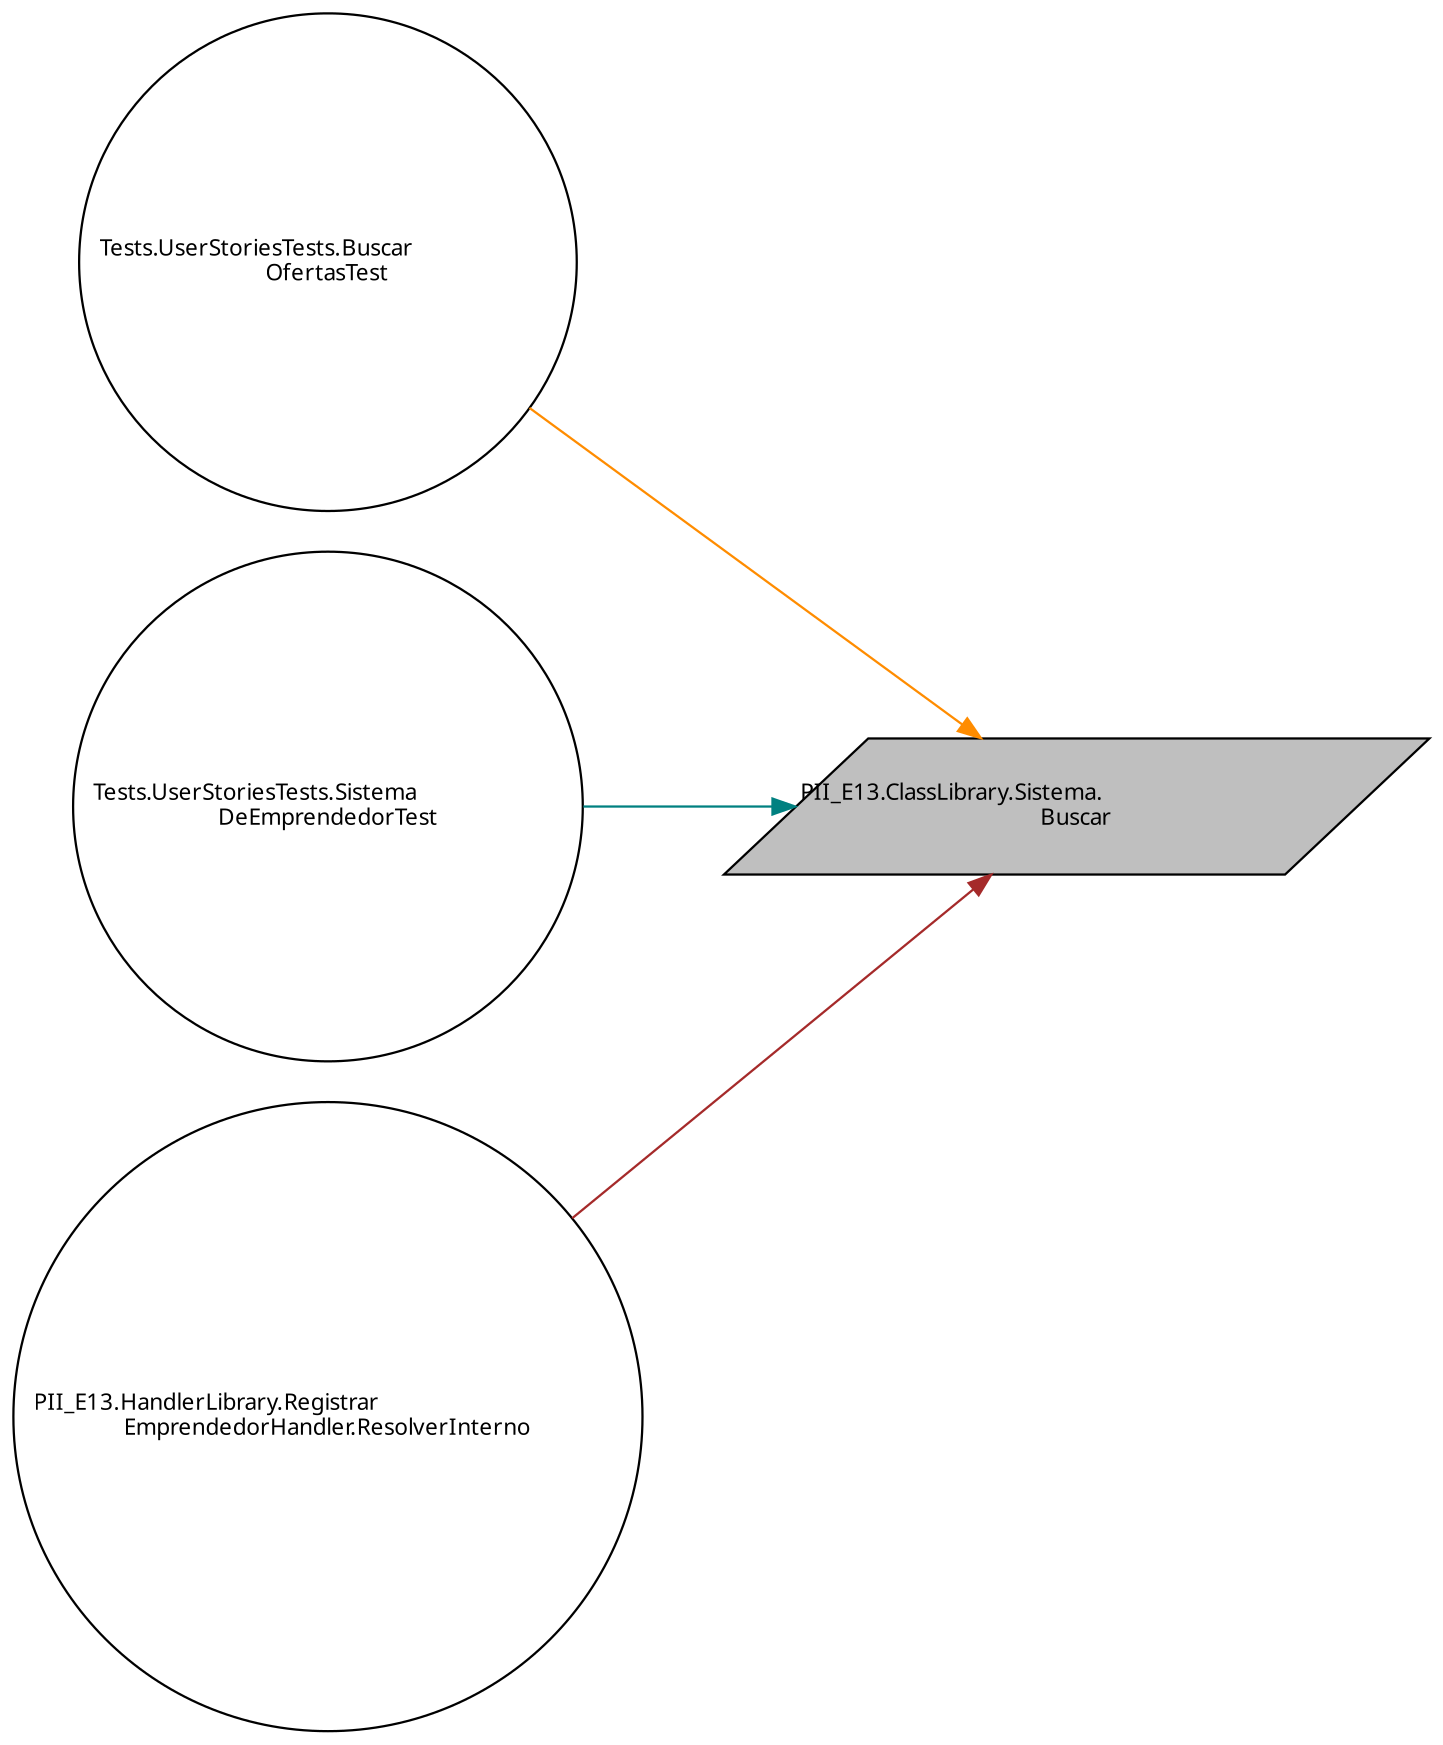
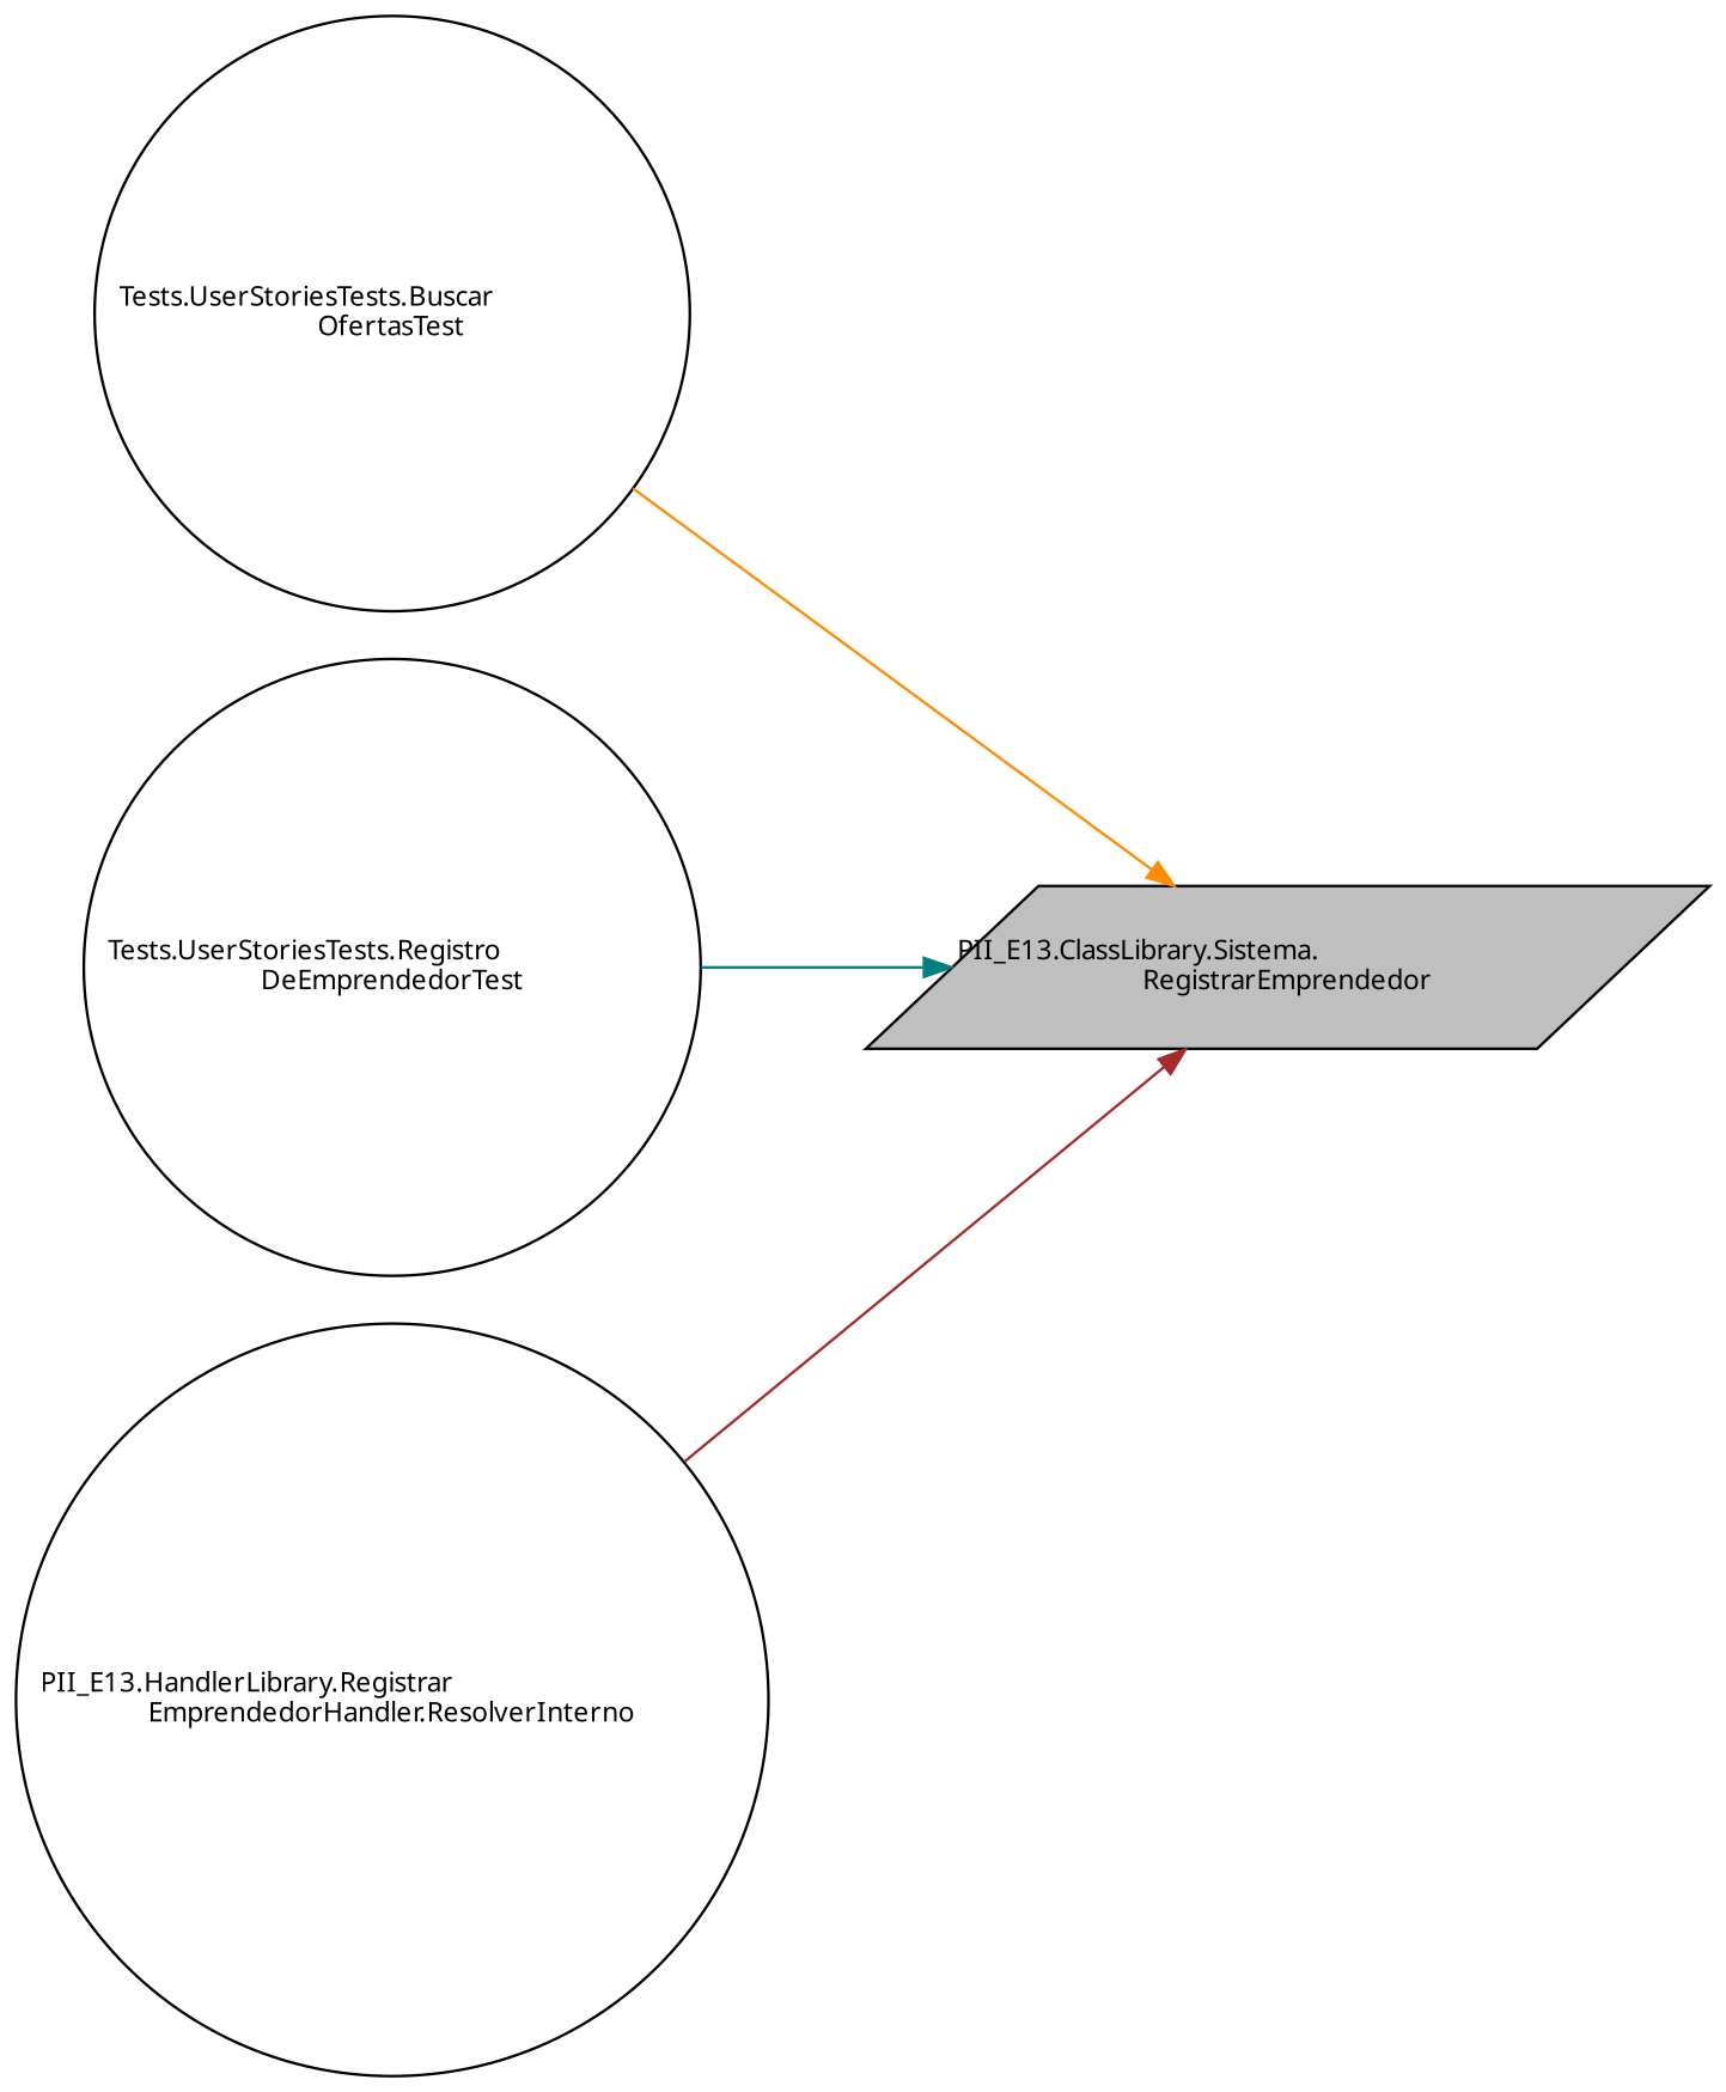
  digraph {
    fontname="Noto Sans"
    rankdir=RL
    node [color=black fillcolor=white fontname="Noto Sans" fontsize=10 shape=circle style=filled]
    edge [dir=back fontname="Noto Sans" fontsize=10 labelfontname=Helvetica labelfontsize=10 style=solid]
-   n1 [fillcolor=grey75 fontcolor=black height=0.2 label="PII_E13.ClassLibrary.Sistema.\lBuscar" shape=parallelogram width=0.4]
+   n1 [fillcolor=grey75 fontcolor=black height=0.2 label="PII_E13.ClassLibrary.Sistema.\lRegistrarEmprendedor" shape=parallelogram width=0.4]
    n2 [height=0.2 label="Tests.UserStoriesTests.Buscar\lOfertasTest" width=0.4]
-   n3 [height=0.2 label="Tests.UserStoriesTests.Sistema\lDeEmprendedorTest" width=0.4]
+   n3 [height=0.2 label="Tests.UserStoriesTests.Registro\lDeEmprendedorTest" width=0.4]
    n4 [height=0.2 label="PII_E13.HandlerLibrary.Registrar\lEmprendedorHandler.ResolverInterno" width=0.4]
    n1 -> n2 [color=darkorange]
    n1 -> n3 [color=teal]
    n1 -> n4 [color=brown]
  }
